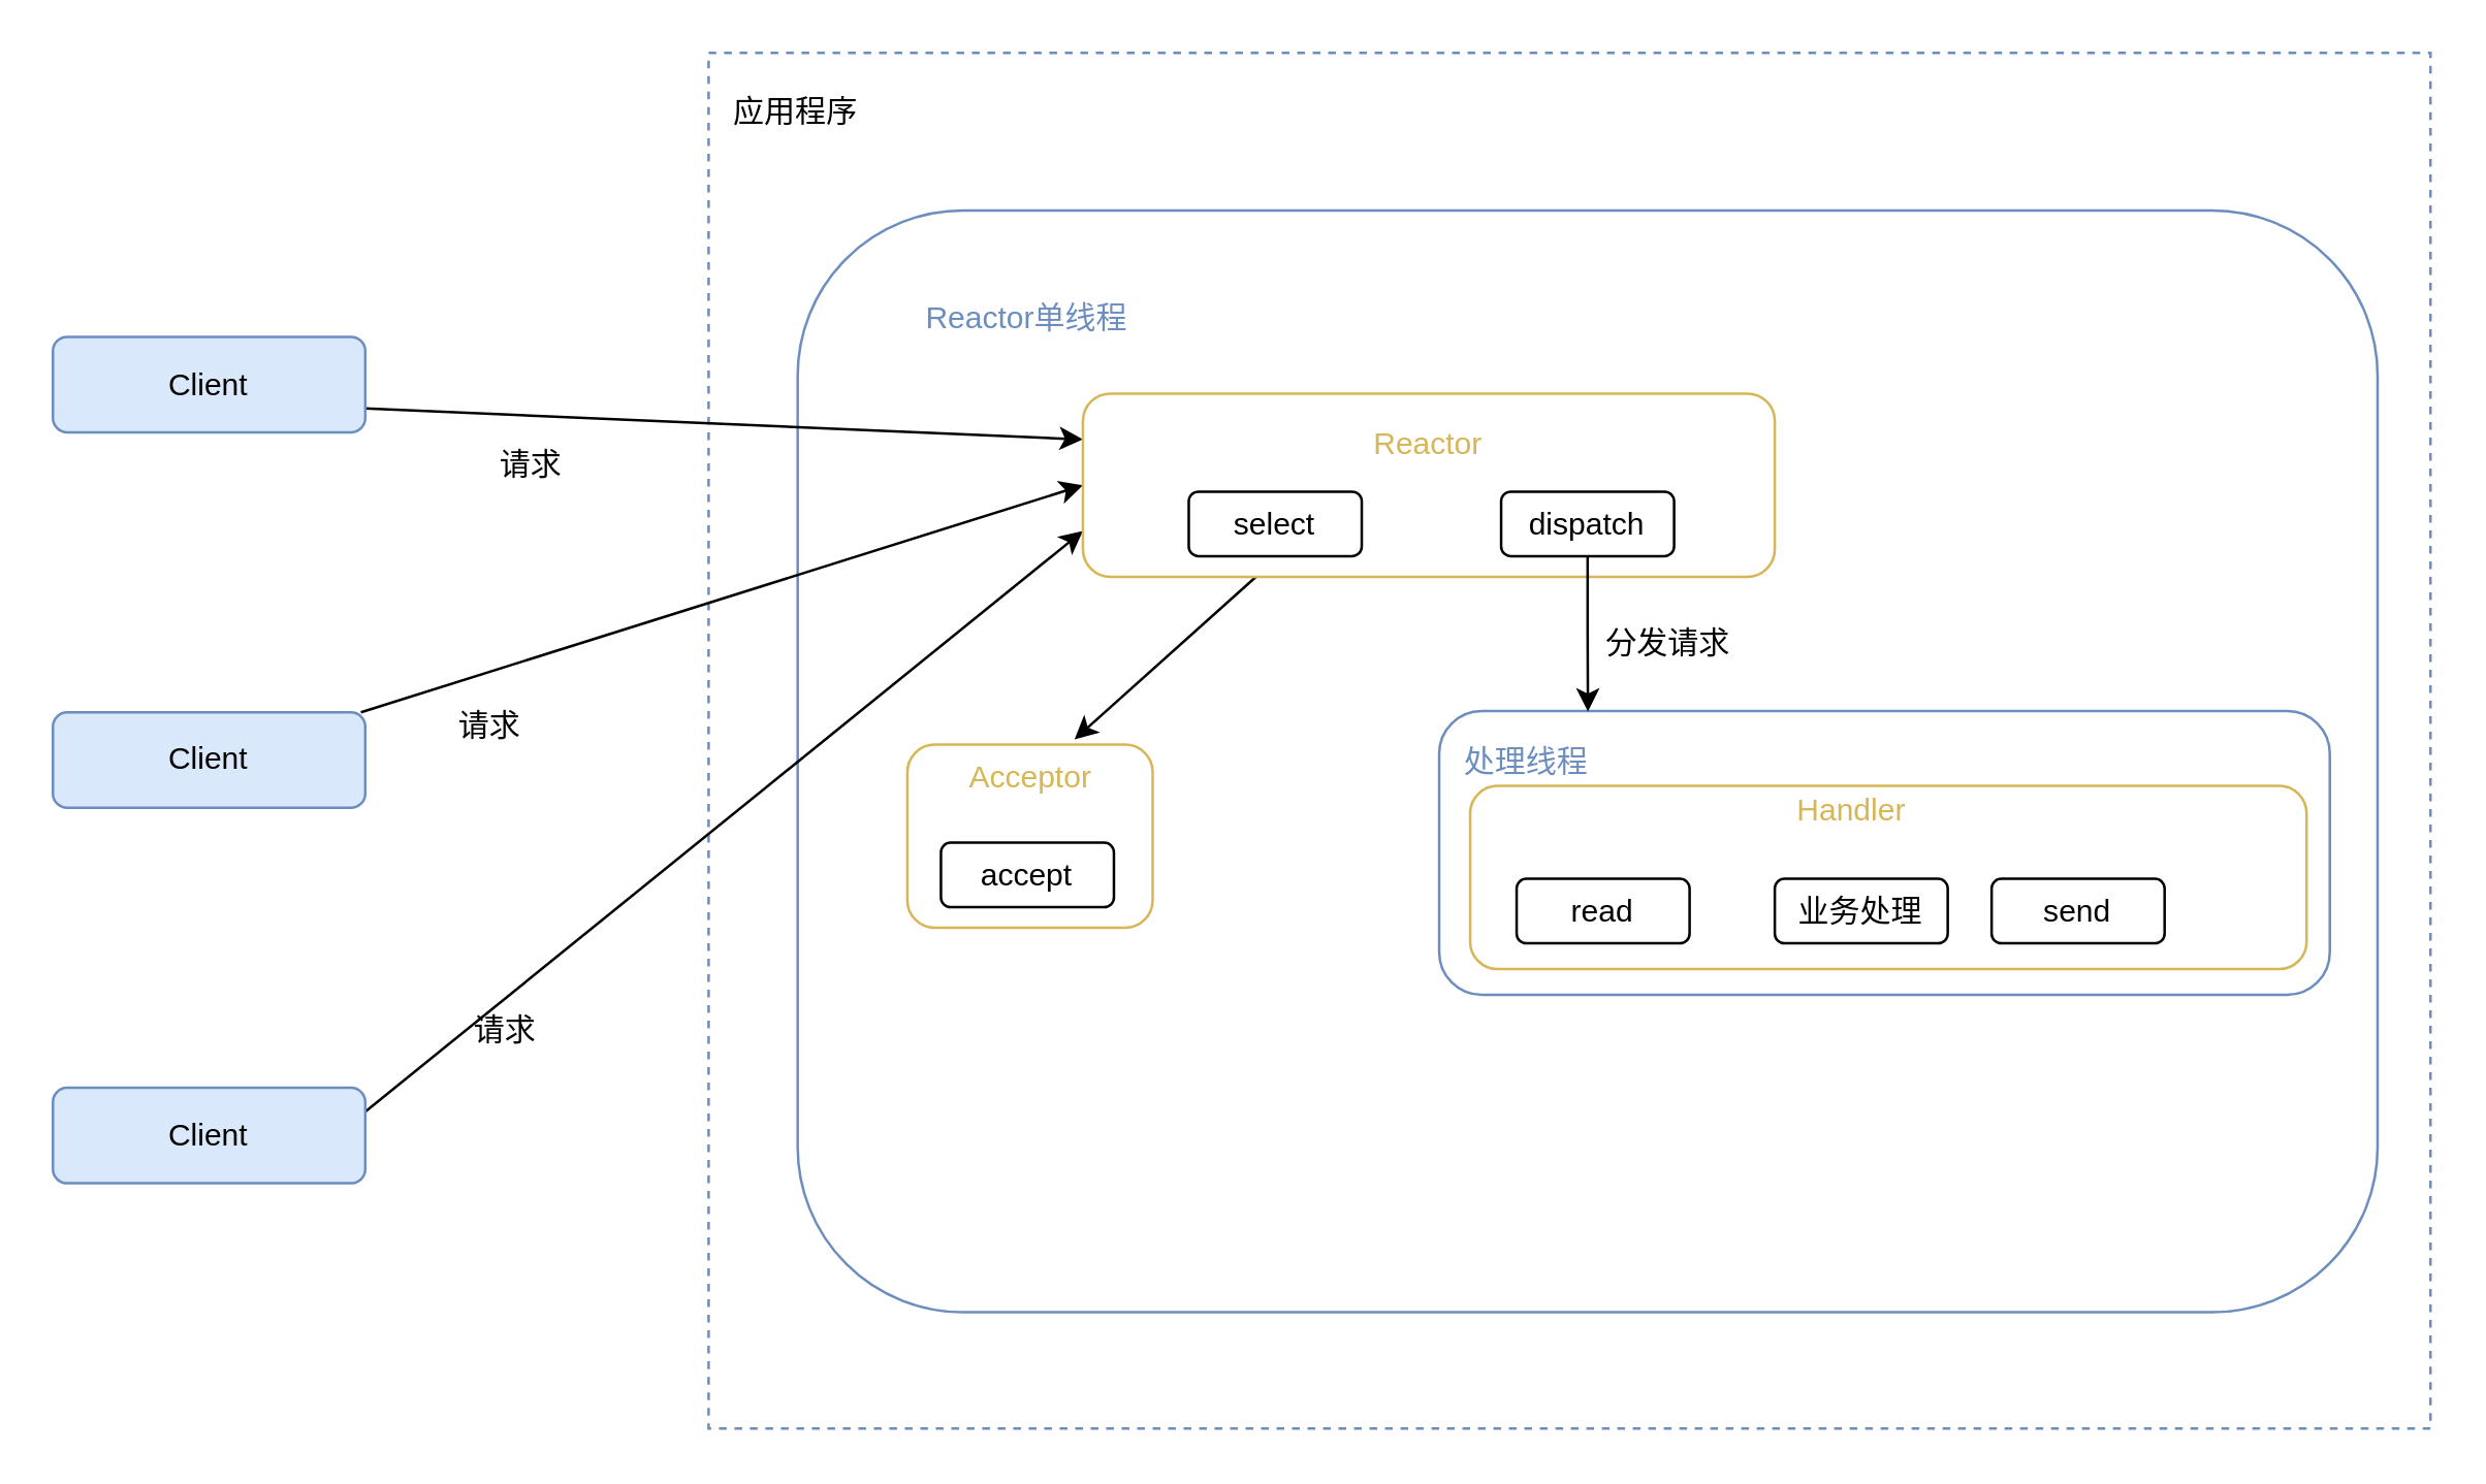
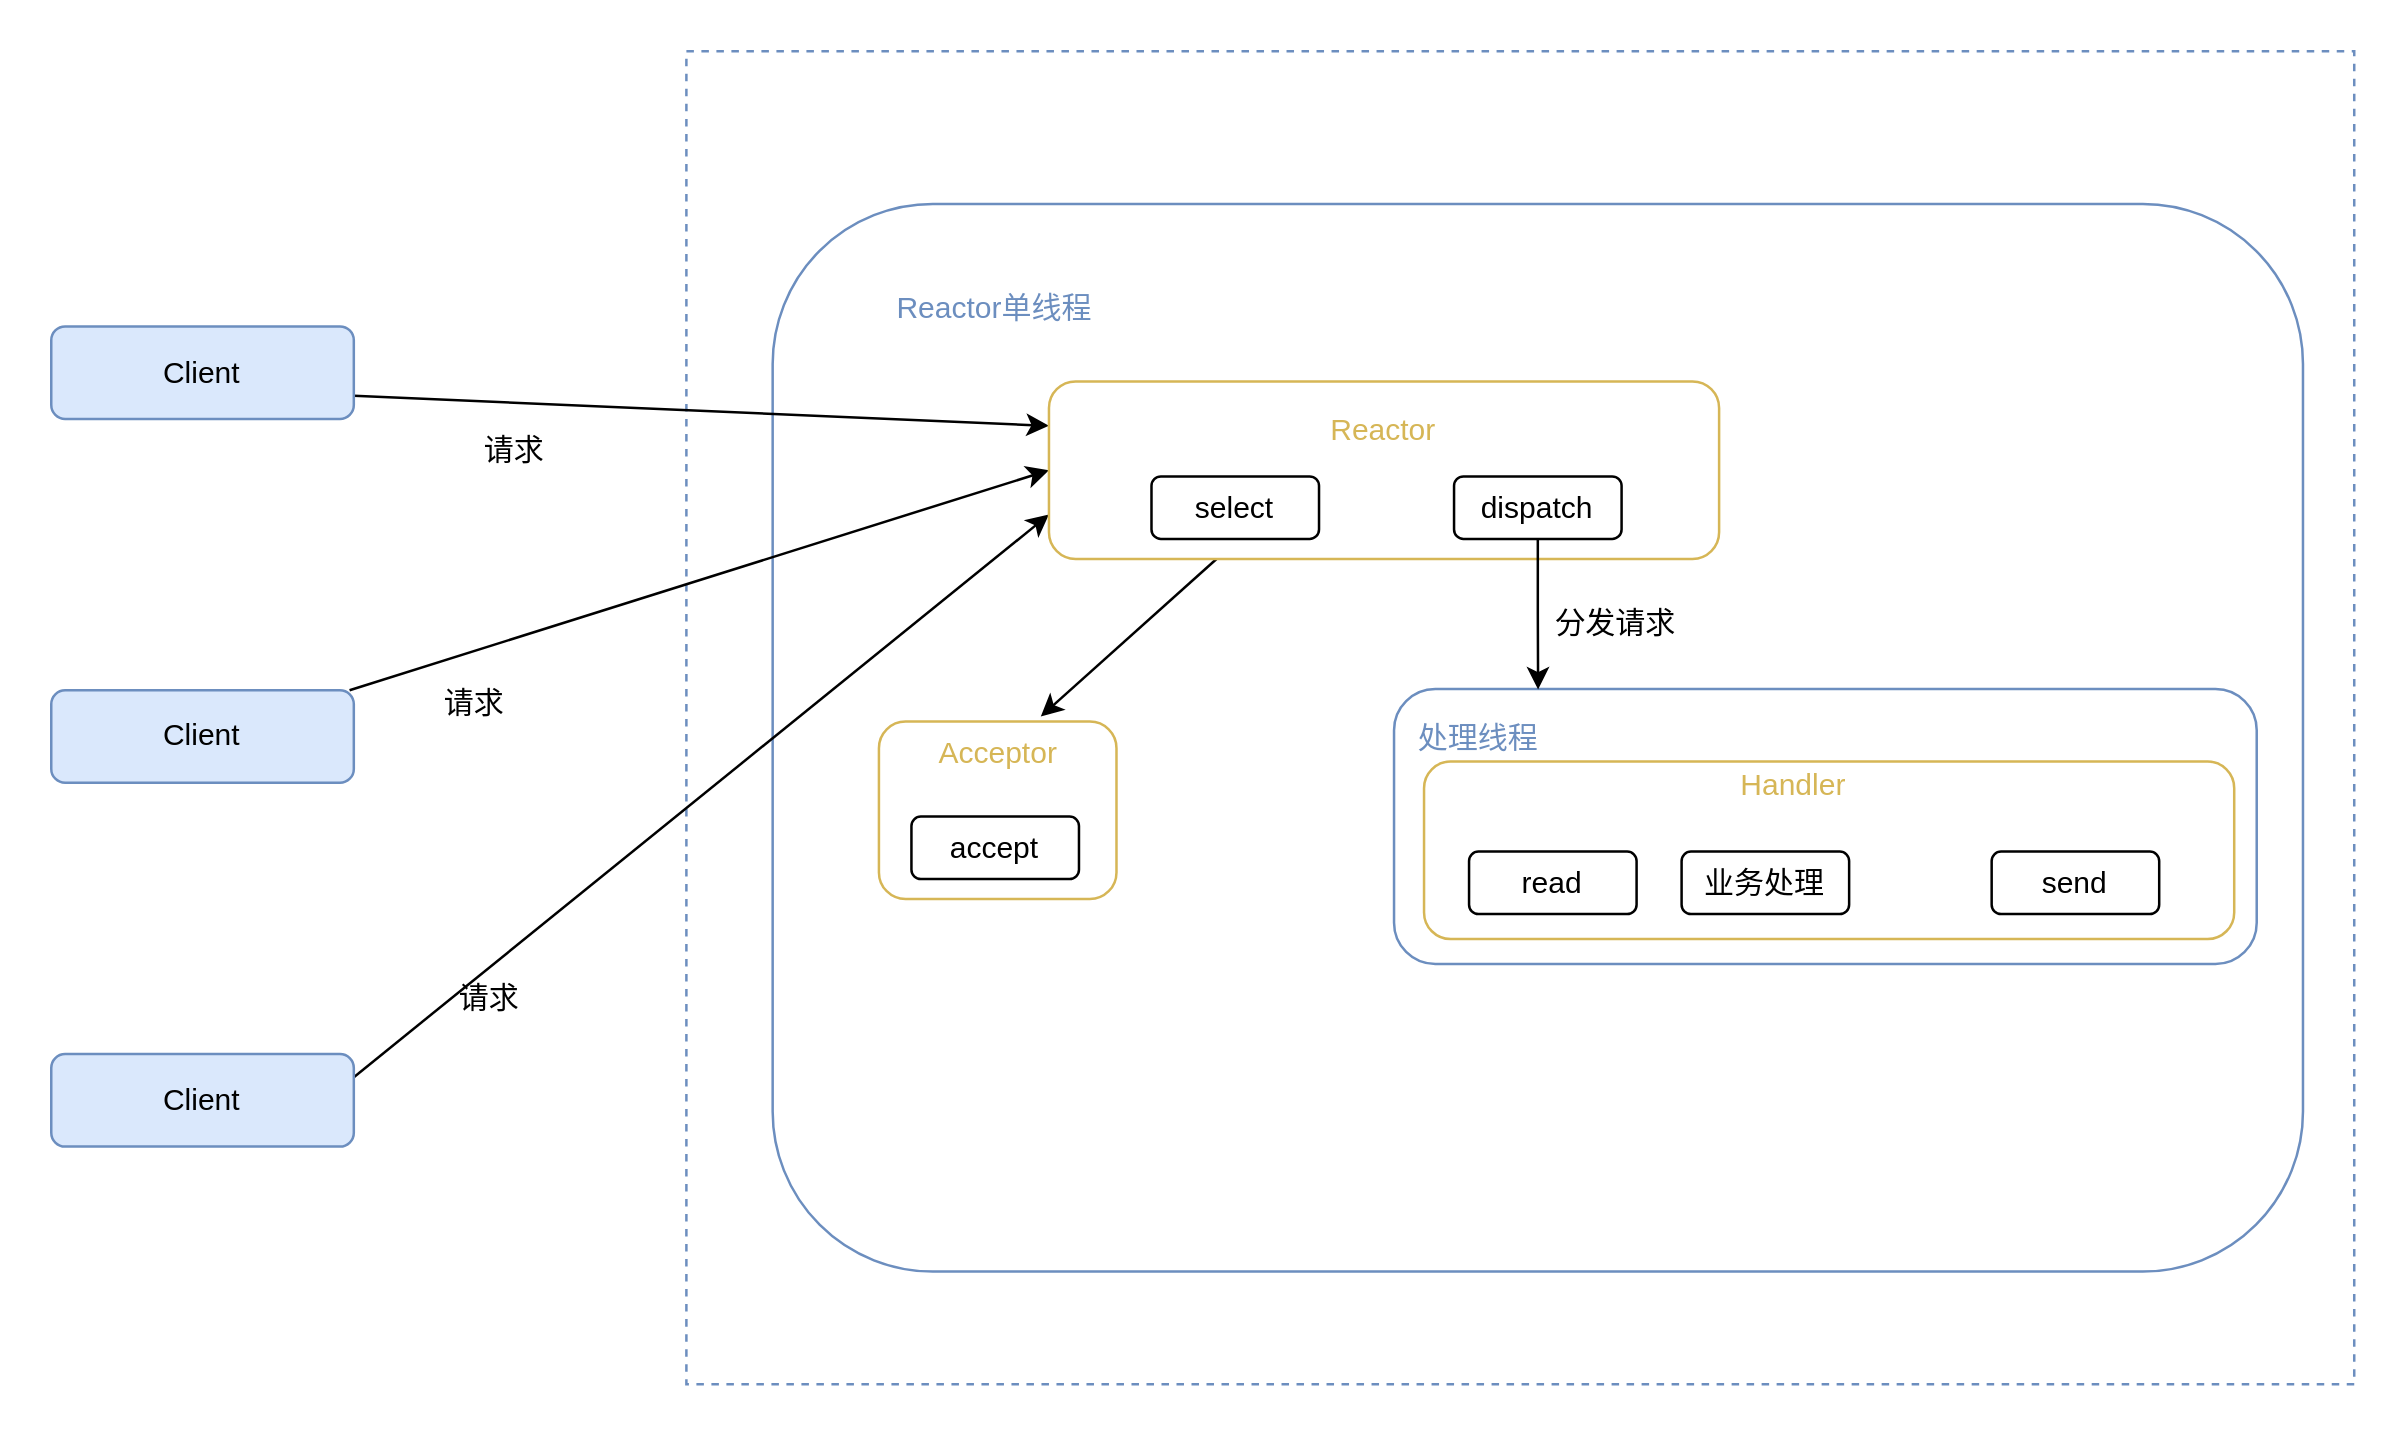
  <mxCell id="0" />
  <mxCell id="1" parent="0" />
  <mxCell id="2" value="" style="rounded=0;whiteSpace=wrap;html=1;fillColor=none;dashed=1;movable=1;resizable=1;rotatable=1;deletable=1;editable=1;locked=0;connectable=1;fontColor=#6C8EBF;strokeColor=#6C8EBF;" vertex="1" parent="1"><mxGeometry x="274" y="20" width="667" height="533" as="geometry" /></mxCell>
  <mxCell id="3" value="" style="rounded=1;whiteSpace=wrap;html=1;fillColor=none;strokeColor=#6c8ebf;movable=1;resizable=1;rotatable=1;deletable=1;editable=1;locked=0;connectable=1;" vertex="1" parent="1"><mxGeometry x="308.5" y="81" width="612" height="427" as="geometry" /></mxCell>
  <mxCell id="4" style="rounded=0;orthogonalLoop=1;jettySize=auto;html=1;entryX=0;entryY=0.25;entryDx=0;entryDy=0;exitX=1;exitY=0.75;exitDx=0;exitDy=0;" edge="1" parent="1" source="5" target="16"><mxGeometry relative="1" as="geometry"><mxPoint x="259" y="279" as="targetPoint" /></mxGeometry></mxCell>
  <mxCell id="5" value="Client" style="rounded=1;whiteSpace=wrap;html=1;fillColor=#dae8fc;strokeColor=#6c8ebf;" vertex="1" parent="1"><mxGeometry x="20" y="130" width="121" height="37" as="geometry" /></mxCell>
  <mxCell id="6" style="rounded=0;orthogonalLoop=1;jettySize=auto;html=1;entryX=0;entryY=0.5;entryDx=0;entryDy=0;" edge="1" parent="1" source="7" target="16"><mxGeometry relative="1" as="geometry"><mxPoint x="259" y="294" as="targetPoint" /></mxGeometry></mxCell>
  <mxCell id="7" value="Client" style="rounded=1;whiteSpace=wrap;html=1;fillColor=#dae8fc;strokeColor=#6c8ebf;" vertex="1" parent="1"><mxGeometry x="20" y="275.5" width="121" height="37" as="geometry" /></mxCell>
  <mxCell id="8" style="rounded=0;orthogonalLoop=1;jettySize=auto;html=1;entryX=0;entryY=0.75;entryDx=0;entryDy=0;exitX=1;exitY=0.25;exitDx=0;exitDy=0;" edge="1" parent="1" source="9" target="16"><mxGeometry relative="1" as="geometry"><mxPoint x="259" y="309" as="targetPoint" /></mxGeometry></mxCell>
  <mxCell id="9" value="Client" style="rounded=1;whiteSpace=wrap;html=1;fillColor=#dae8fc;strokeColor=#6c8ebf;" vertex="1" parent="1"><mxGeometry x="20" y="421" width="121" height="37" as="geometry" /></mxCell>
- <mxCell id="10" value="应用程序" style="text;html=1;align=center;verticalAlign=middle;whiteSpace=wrap;rounded=0;" vertex="1" parent="1"><mxGeometry x="278" y="28" width="60" height="30" as="geometry" /></mxCell>
  <mxCell id="11" value="请求" style="text;html=1;align=center;verticalAlign=middle;resizable=0;points=[];autosize=1;strokeColor=none;fillColor=none;" vertex="1" parent="1"><mxGeometry x="184" y="167" width="42" height="26" as="geometry" /></mxCell>
  <mxCell id="12" value="请求" style="text;html=1;align=center;verticalAlign=middle;resizable=0;points=[];autosize=1;strokeColor=none;fillColor=none;" vertex="1" parent="1"><mxGeometry x="168" y="268" width="42" height="26" as="geometry" /></mxCell>
  <mxCell id="13" value="请求" style="text;html=1;align=center;verticalAlign=middle;resizable=0;points=[];autosize=1;strokeColor=none;fillColor=none;" vertex="1" parent="1"><mxGeometry x="174" y="386" width="42" height="26" as="geometry" /></mxCell>
  <mxCell id="14" value="Reactor单线程" style="text;html=1;strokeColor=none;fillColor=none;align=center;verticalAlign=middle;whiteSpace=wrap;rounded=0;fontColor=#6C8EBF;" vertex="1" parent="1"><mxGeometry x="351" y="108" width="93" height="30" as="geometry" /></mxCell>
  <mxCell id="15" style="rounded=0;orthogonalLoop=1;jettySize=auto;html=1;exitX=0.25;exitY=1;exitDx=0;exitDy=0;" edge="1" parent="1" source="16" target="21"><mxGeometry relative="1" as="geometry" /></mxCell>
  <mxCell id="16" value="" style="rounded=1;whiteSpace=wrap;html=1;fillColor=none;strokeColor=#D6B656;movable=1;resizable=1;rotatable=1;deletable=1;editable=1;locked=0;connectable=1;" vertex="1" parent="1"><mxGeometry x="419" y="152" width="268" height="71" as="geometry" /></mxCell>
  <mxCell id="17" value="Reactor" style="text;html=1;strokeColor=none;fillColor=none;align=center;verticalAlign=middle;whiteSpace=wrap;rounded=0;fontColor=#D6B656;" vertex="1" parent="1"><mxGeometry x="523" y="157" width="60" height="30" as="geometry" /></mxCell>
  <mxCell id="18" value="select" style="rounded=1;whiteSpace=wrap;html=1;movable=1;resizable=1;rotatable=1;deletable=1;editable=1;locked=0;connectable=1;" vertex="1" parent="1"><mxGeometry x="460" y="190" width="67" height="25" as="geometry" /></mxCell>
  <mxCell id="19" value="dispatch" style="rounded=1;whiteSpace=wrap;html=1;movable=1;resizable=1;rotatable=1;deletable=1;editable=1;locked=0;connectable=1;" vertex="1" parent="1"><mxGeometry x="581" y="190" width="67" height="25" as="geometry" /></mxCell>
  <mxCell id="20" value="" style="rounded=1;whiteSpace=wrap;html=1;fillColor=none;strokeColor=#D6B656;movable=1;resizable=1;rotatable=1;deletable=1;editable=1;locked=0;connectable=1;" vertex="1" parent="1"><mxGeometry x="351" y="288" width="95" height="71" as="geometry" /></mxCell>
  <mxCell id="21" value="Acceptor" style="text;html=1;strokeColor=none;fillColor=none;align=center;verticalAlign=middle;whiteSpace=wrap;rounded=0;fontColor=#D6B656;" vertex="1" parent="1"><mxGeometry x="369" y="286" width="60" height="30" as="geometry" /></mxCell>
  <mxCell id="22" value="accept" style="rounded=1;whiteSpace=wrap;html=1;movable=1;resizable=1;rotatable=1;deletable=1;editable=1;locked=0;connectable=1;" vertex="1" parent="1"><mxGeometry x="364" y="326" width="67" height="25" as="geometry" /></mxCell>
  <mxCell id="23" value="" style="group" vertex="1" connectable="0" parent="1"><mxGeometry x="557" y="275" width="345" height="110" as="geometry" /></mxCell>
  <mxCell id="24" value="" style="rounded=1;whiteSpace=wrap;html=1;fillColor=none;strokeColor=#6c8ebf;movable=1;resizable=1;rotatable=1;deletable=1;editable=1;locked=0;connectable=1;" vertex="1" parent="23"><mxGeometry width="345" height="110" as="geometry" /></mxCell>
  <mxCell id="25" value="处理线程" style="text;html=1;strokeColor=none;fillColor=none;align=center;verticalAlign=middle;whiteSpace=wrap;rounded=0;fontColor=#6C8EBF;movable=1;resizable=1;rotatable=1;deletable=1;editable=1;locked=0;connectable=1;" vertex="1" parent="23"><mxGeometry x="3.5" y="5" width="60" height="30" as="geometry" /></mxCell>
  <mxCell id="26" value="" style="rounded=1;whiteSpace=wrap;html=1;fillColor=none;strokeColor=#D6B656;movable=1;resizable=1;rotatable=1;deletable=1;editable=1;locked=0;connectable=1;" vertex="1" parent="23"><mxGeometry x="12" y="29" width="324" height="71" as="geometry" /></mxCell>
  <mxCell id="27" value="Handler" style="text;html=1;strokeColor=none;fillColor=none;align=center;verticalAlign=middle;whiteSpace=wrap;rounded=0;fontColor=#D6B656;movable=1;resizable=1;rotatable=1;deletable=1;editable=1;locked=0;connectable=1;" vertex="1" parent="23"><mxGeometry x="130" y="24" width="60" height="30" as="geometry" /></mxCell>
  <mxCell id="28" value="read" style="rounded=1;whiteSpace=wrap;html=1;movable=1;resizable=1;rotatable=1;deletable=1;editable=1;locked=0;connectable=1;" vertex="1" parent="23"><mxGeometry x="30" y="65" width="67" height="25" as="geometry" /></mxCell>
- <mxCell id="29" value="业务处理" style="rounded=1;whiteSpace=wrap;html=1;movable=1;resizable=1;rotatable=1;deletable=1;editable=1;locked=0;connectable=1;" vertex="1" parent="23"><mxGeometry x="130" y="65" width="67" height="25" as="geometry" /></mxCell>
- <mxCell id="30" value="send" style="rounded=1;whiteSpace=wrap;html=1;movable=1;resizable=1;rotatable=1;deletable=1;editable=1;locked=0;connectable=1;" vertex="1" parent="23"><mxGeometry x="214" y="65" width="67" height="25" as="geometry" /></mxCell>
+ <mxCell id="29" value="业务处理" style="rounded=1;whiteSpace=wrap;html=1;movable=1;resizable=1;rotatable=1;deletable=1;editable=1;locked=0;connectable=1;" vertex="1" parent="23"><mxGeometry x="115" y="65" width="67" height="25" as="geometry" /></mxCell>
+ <mxCell id="30" value="send" style="rounded=1;whiteSpace=wrap;html=1;movable=1;resizable=1;rotatable=1;deletable=1;editable=1;locked=0;connectable=1;" vertex="1" parent="23"><mxGeometry x="239" y="65" width="67" height="25" as="geometry" /></mxCell>
  <mxCell id="31" style="edgeStyle=orthogonalEdgeStyle;rounded=0;orthogonalLoop=1;jettySize=auto;html=1;entryX=0.167;entryY=0.002;entryDx=0;entryDy=0;entryPerimeter=0;" edge="1" parent="1" source="19" target="24"><mxGeometry relative="1" as="geometry" /></mxCell>
  <mxCell id="32" value="分发请求" style="text;html=1;strokeColor=none;fillColor=none;align=center;verticalAlign=middle;whiteSpace=wrap;rounded=0;" vertex="1" parent="1"><mxGeometry x="616" y="234" width="60" height="30" as="geometry" /></mxCell>
